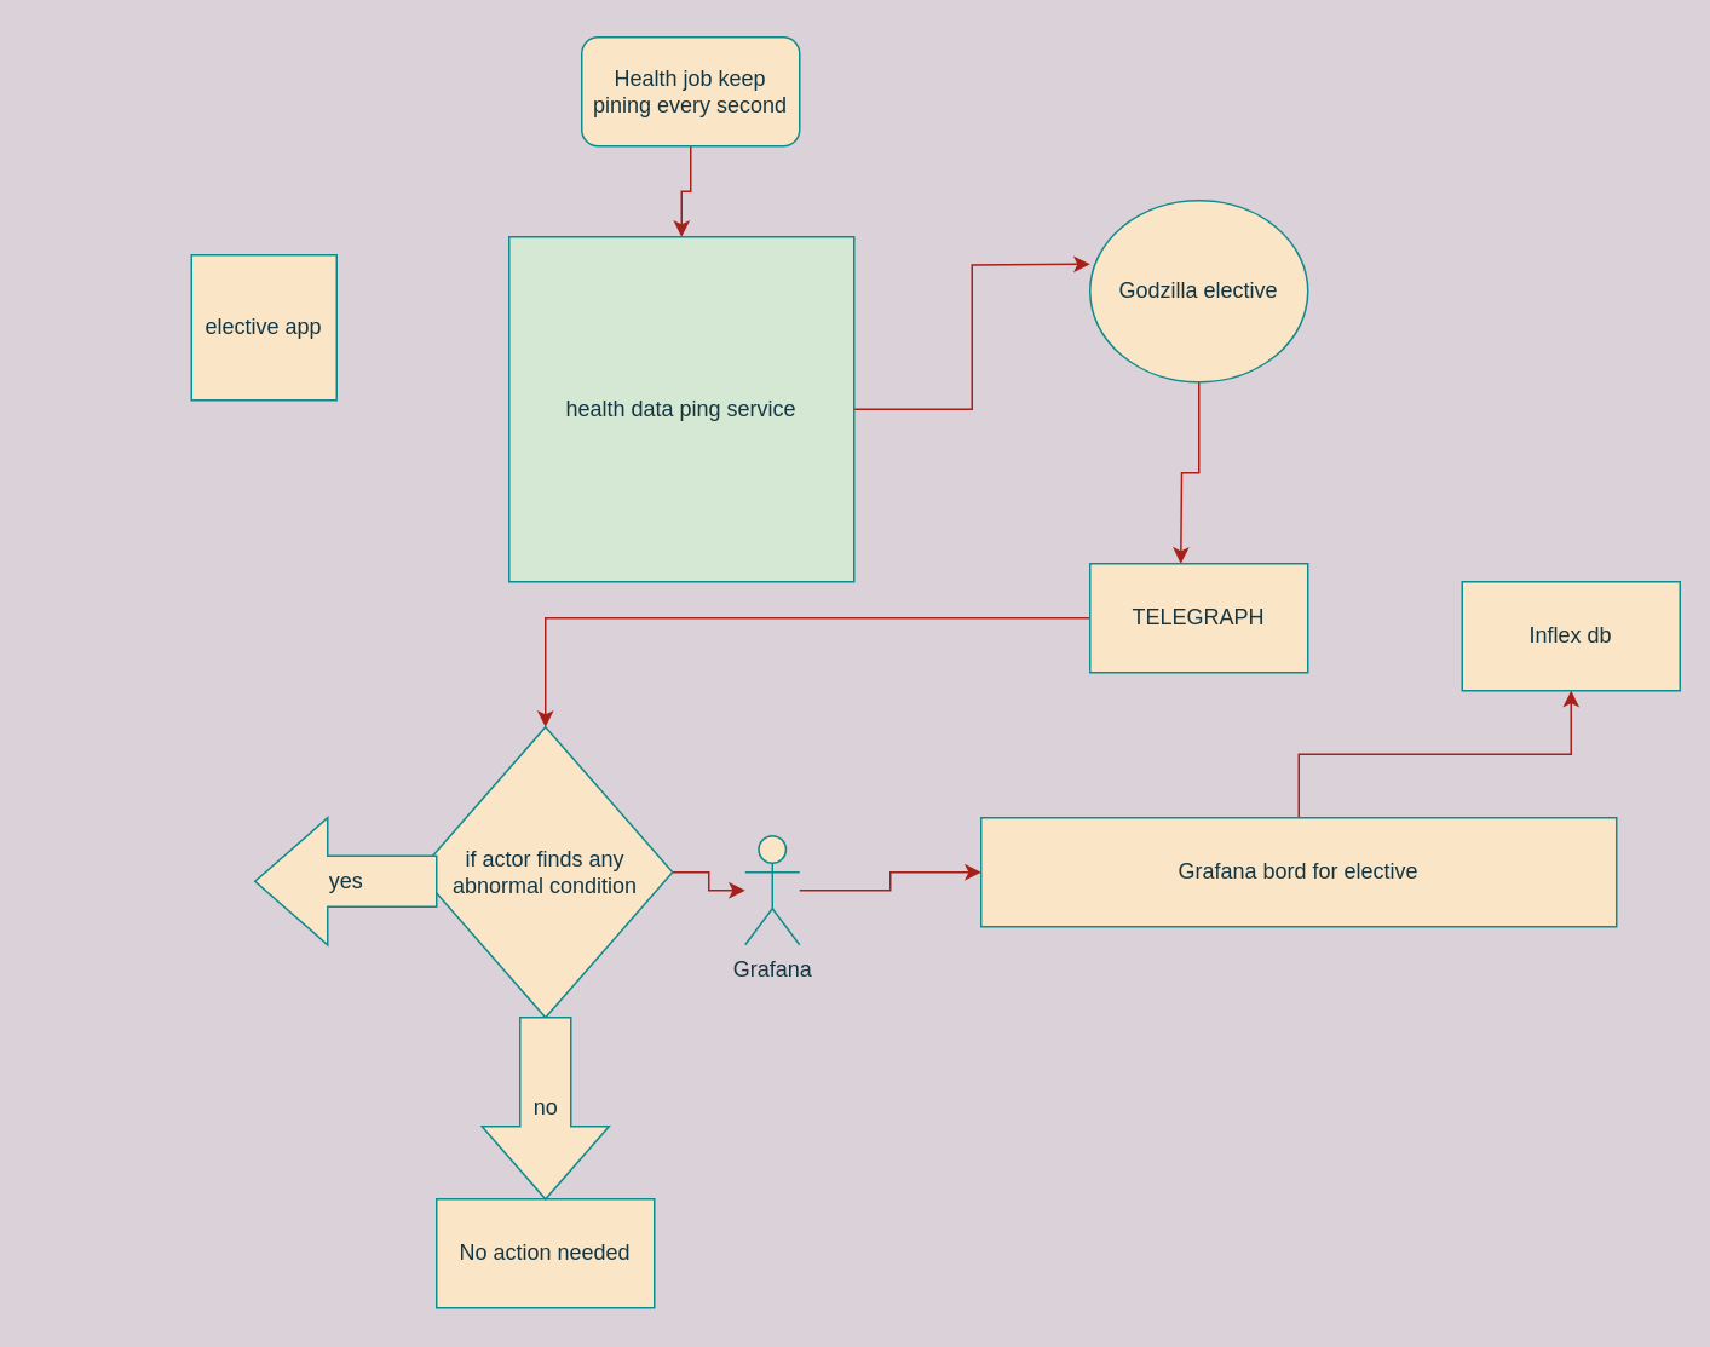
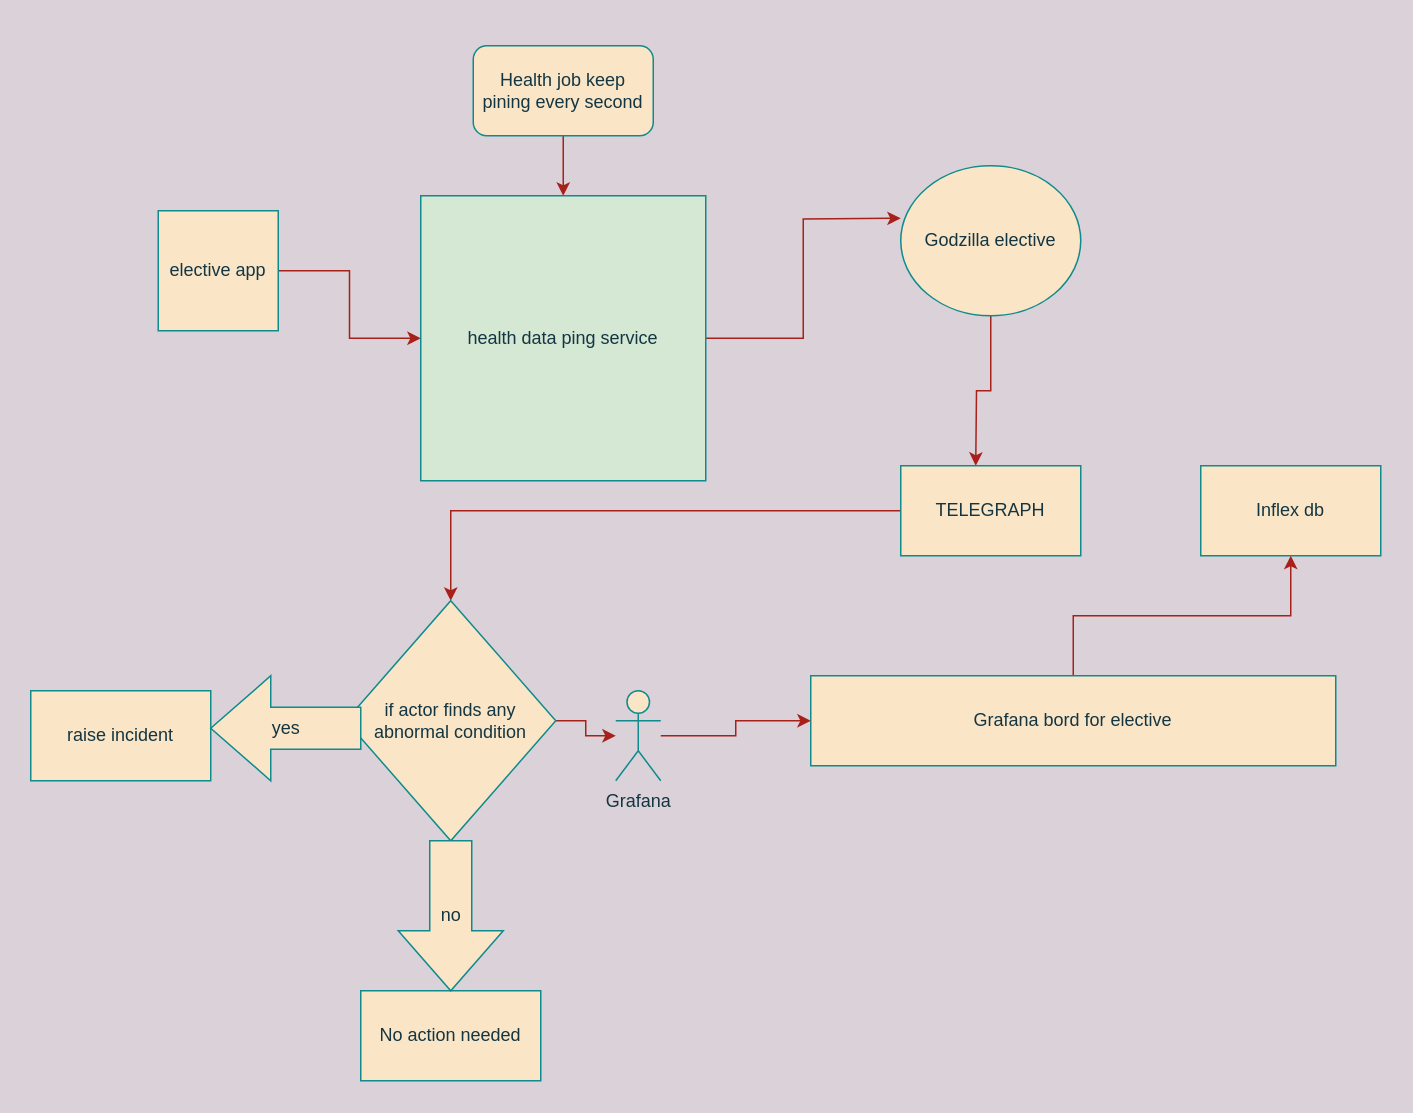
  <mxCell id="0" />
  <mxCell id="1" parent="0" />
+ <mxCell id="2" value="" style="edgeStyle=orthogonalEdgeStyle;rounded=0;orthogonalLoop=1;jettySize=auto;html=1;labelBackgroundColor=#DAD2D8;strokeColor=#A8201A;fontColor=#143642;" edge="1" parent="1" source="3" target="5"><mxGeometry relative="1" as="geometry" /></mxCell>
  <mxCell id="3" value="elective app" style="whiteSpace=wrap;html=1;aspect=fixed;fillColor=#FAE5C7;strokeColor=#0F8B8D;fontColor=#143642;" vertex="1" parent="1"><mxGeometry x="105" y="140" width="80" height="80" as="geometry" /></mxCell>
  <mxCell id="4" value="" style="edgeStyle=orthogonalEdgeStyle;rounded=0;orthogonalLoop=1;jettySize=auto;html=1;labelBackgroundColor=#DAD2D8;strokeColor=#A8201A;fontColor=#143642;" edge="1" parent="1" source="5"><mxGeometry relative="1" as="geometry"><mxPoint x="600" y="145" as="targetPoint" /></mxGeometry></mxCell>
  <mxCell id="5" value="health data ping service" style="whiteSpace=wrap;html=1;aspect=fixed;fillColor=#d5e8d4;strokeColor=#0F8B8D;fontColor=#143642;" vertex="1" parent="1"><mxGeometry x="280" y="130" width="190" height="190" as="geometry" /></mxCell>
  <mxCell id="6" value="" style="edgeStyle=orthogonalEdgeStyle;rounded=0;orthogonalLoop=1;jettySize=auto;html=1;labelBackgroundColor=#DAD2D8;strokeColor=#A8201A;fontColor=#143642;" edge="1" parent="1" source="7"><mxGeometry relative="1" as="geometry"><mxPoint x="650" y="310" as="targetPoint" /></mxGeometry></mxCell>
  <mxCell id="7" value="Godzilla elective" style="ellipse;whiteSpace=wrap;html=1;fillColor=#FAE5C7;strokeColor=#0F8B8D;fontColor=#143642;" vertex="1" parent="1"><mxGeometry x="600" y="110" width="120" height="100" as="geometry" /></mxCell>
  <mxCell id="8" value="" style="edgeStyle=orthogonalEdgeStyle;rounded=0;orthogonalLoop=1;jettySize=auto;html=1;labelBackgroundColor=#DAD2D8;strokeColor=#A8201A;fontColor=#143642;" edge="1" parent="1" source="9" target="5"><mxGeometry relative="1" as="geometry" /></mxCell>
- <mxCell id="9" value="Health job keep pining every second" style="rounded=1;whiteSpace=wrap;html=1;fillColor=#FAE5C7;strokeColor=#0F8B8D;fontColor=#143642;" vertex="1" parent="1"><mxGeometry x="320" y="20" width="120" height="60" as="geometry" /></mxCell>
+ <mxCell id="9" value="Health job keep pining every second" style="rounded=1;whiteSpace=wrap;html=1;fillColor=#FAE5C7;strokeColor=#0F8B8D;fontColor=#143642;" vertex="1" parent="1"><mxGeometry x="315" y="30" width="120" height="60" as="geometry" /></mxCell>
  <mxCell id="10" value="" style="edgeStyle=orthogonalEdgeStyle;rounded=0;orthogonalLoop=1;jettySize=auto;html=1;labelBackgroundColor=#DAD2D8;strokeColor=#A8201A;fontColor=#143642;" edge="1" parent="1" source="11" target="18"><mxGeometry relative="1" as="geometry" /></mxCell>
  <mxCell id="11" value="TELEGRAPH" style="rounded=0;whiteSpace=wrap;html=1;fillColor=#FAE5C7;strokeColor=#0F8B8D;fontColor=#143642;" vertex="1" parent="1"><mxGeometry x="600" y="310" width="120" height="60" as="geometry" /></mxCell>
- <mxCell id="12" value="Inflex db" style="whiteSpace=wrap;html=1;rounded=0;fillColor=#FAE5C7;strokeColor=#0F8B8D;fontColor=#143642;" vertex="1" parent="1"><mxGeometry x="805" y="320" width="120" height="60" as="geometry" /></mxCell>
+ <mxCell id="12" value="Inflex db" style="whiteSpace=wrap;html=1;rounded=0;fillColor=#FAE5C7;strokeColor=#0F8B8D;fontColor=#143642;" vertex="1" parent="1"><mxGeometry x="800" y="310" width="120" height="60" as="geometry" /></mxCell>
  <mxCell id="13" style="edgeStyle=orthogonalEdgeStyle;rounded=0;orthogonalLoop=1;jettySize=auto;html=1;labelBackgroundColor=#DAD2D8;strokeColor=#A8201A;fontColor=#143642;" edge="1" parent="1" source="14" target="12"><mxGeometry relative="1" as="geometry"><mxPoint x="840" y="380" as="targetPoint" /></mxGeometry></mxCell>
  <mxCell id="14" value="Grafana bord for elective" style="rounded=0;whiteSpace=wrap;html=1;fillColor=#FAE5C7;strokeColor=#0F8B8D;fontColor=#143642;" vertex="1" parent="1"><mxGeometry x="540" y="450" width="350" height="60" as="geometry" /></mxCell>
  <mxCell id="15" value="" style="edgeStyle=orthogonalEdgeStyle;rounded=0;orthogonalLoop=1;jettySize=auto;html=1;labelBackgroundColor=#DAD2D8;strokeColor=#A8201A;fontColor=#143642;" edge="1" parent="1" source="16" target="14"><mxGeometry relative="1" as="geometry" /></mxCell>
  <mxCell id="16" value="Grafana" style="shape=umlActor;verticalLabelPosition=bottom;verticalAlign=top;html=1;outlineConnect=0;fillColor=#FAE5C7;strokeColor=#0F8B8D;fontColor=#143642;" vertex="1" parent="1"><mxGeometry x="410" y="460" width="30" height="60" as="geometry" /></mxCell>
  <mxCell id="17" value="" style="edgeStyle=orthogonalEdgeStyle;rounded=0;orthogonalLoop=1;jettySize=auto;html=1;labelBackgroundColor=#DAD2D8;strokeColor=#A8201A;fontColor=#143642;" edge="1" parent="1" source="18" target="16"><mxGeometry relative="1" as="geometry" /></mxCell>
  <mxCell id="18" value="if actor finds any abnormal condition" style="rhombus;whiteSpace=wrap;html=1;fillColor=#FAE5C7;strokeColor=#0F8B8D;fontColor=#143642;" vertex="1" parent="1"><mxGeometry x="230" y="400" width="140" height="160" as="geometry" /></mxCell>
+ <mxCell id="19" value="raise incident" style="whiteSpace=wrap;html=1;fillColor=#FAE5C7;strokeColor=#0F8B8D;fontColor=#143642;" vertex="1" parent="1"><mxGeometry x="20" y="460" width="120" height="60" as="geometry" /></mxCell>
  <mxCell id="20" value="No action needed" style="whiteSpace=wrap;html=1;fillColor=#FAE5C7;strokeColor=#0F8B8D;fontColor=#143642;" vertex="1" parent="1"><mxGeometry x="240" y="660" width="120" height="60" as="geometry" /></mxCell>
  <mxCell id="21" value="yes" style="html=1;shadow=0;dashed=0;align=center;verticalAlign=middle;shape=mxgraph.arrows2.arrow;dy=0.6;dx=40;flipH=1;notch=0;fillColor=#FAE5C7;strokeColor=#0F8B8D;fontColor=#143642;" vertex="1" parent="1"><mxGeometry x="140" y="450" width="100" height="70" as="geometry" /></mxCell>
  <mxCell id="22" value="no" style="html=1;shadow=0;dashed=0;align=center;verticalAlign=middle;shape=mxgraph.arrows2.arrow;dy=0.6;dx=40;direction=south;notch=0;fillColor=#FAE5C7;strokeColor=#0F8B8D;fontColor=#143642;" vertex="1" parent="1"><mxGeometry x="265" y="560" width="70" height="100" as="geometry" /></mxCell>
